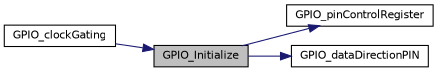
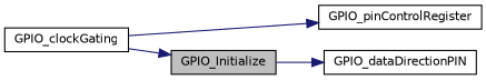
  digraph {
    rankdir=LR
    node [color=black fillcolor=white fontname=Helvetica fontsize=10 shape=record style=filled]
    edge [color=midnightblue fontname=Helvetica fontsize=10 labelfontname=Helvetica labelfontsize=10 style=solid]
    n1 [fillcolor=grey75 fontcolor=black height=0.2 label=GPIO_Initialize width=0.4]
    n2 [height=0.2 label=GPIO_pinControlRegister width=0.4]
    n3 [height=0.2 label=GPIO_dataDirectionPIN width=0.4]
    n4 [height=0.2 label=GPIO_clockGating width=0.4]
-   n1 -> n2
+   n4 -> n2
    n1 -> n3
    n4 -> n1
  }
